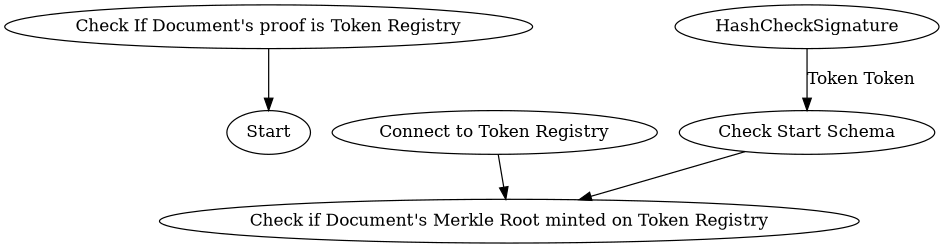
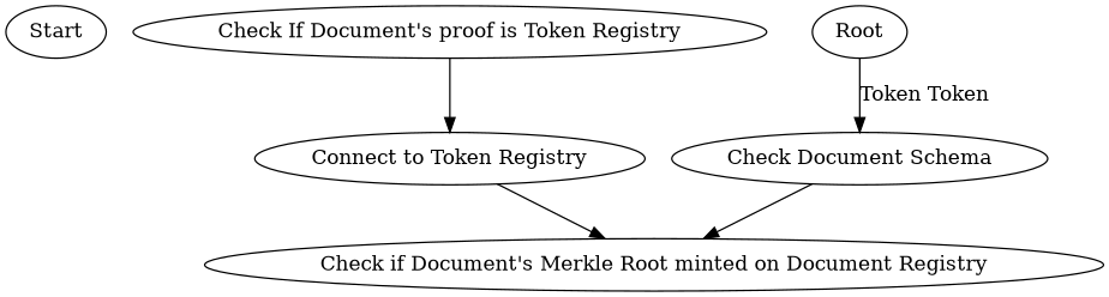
  digraph {
    n1 [label=Start]
-   n2 [label="Check Start Schema"]
+   n2 [label="Check Document Schema"]
    n3 [label="Check If Document's proof is Token Registry"]
    n4 [label="Connect to Token Registry"]
-   n5 [label="Check if Document's Merkle Root minted on Token Registry"]
-   HashCheckSignature
+   n5 [label="Check if Document's Merkle Root minted on Document Registry"]
+   HashCheckSignature [label=Root]
    subgraph sub_1 {
      label=EthereumTokenRegistryStatus
      n1
      n2
      n3
      n4
      n5
      HashCheckSignature
    }
    n2 -> n5
-   n3 -> n1
+   n3 -> n4
    n4 -> n5
    HashCheckSignature -> n2 [label="Token Token"]
  }
